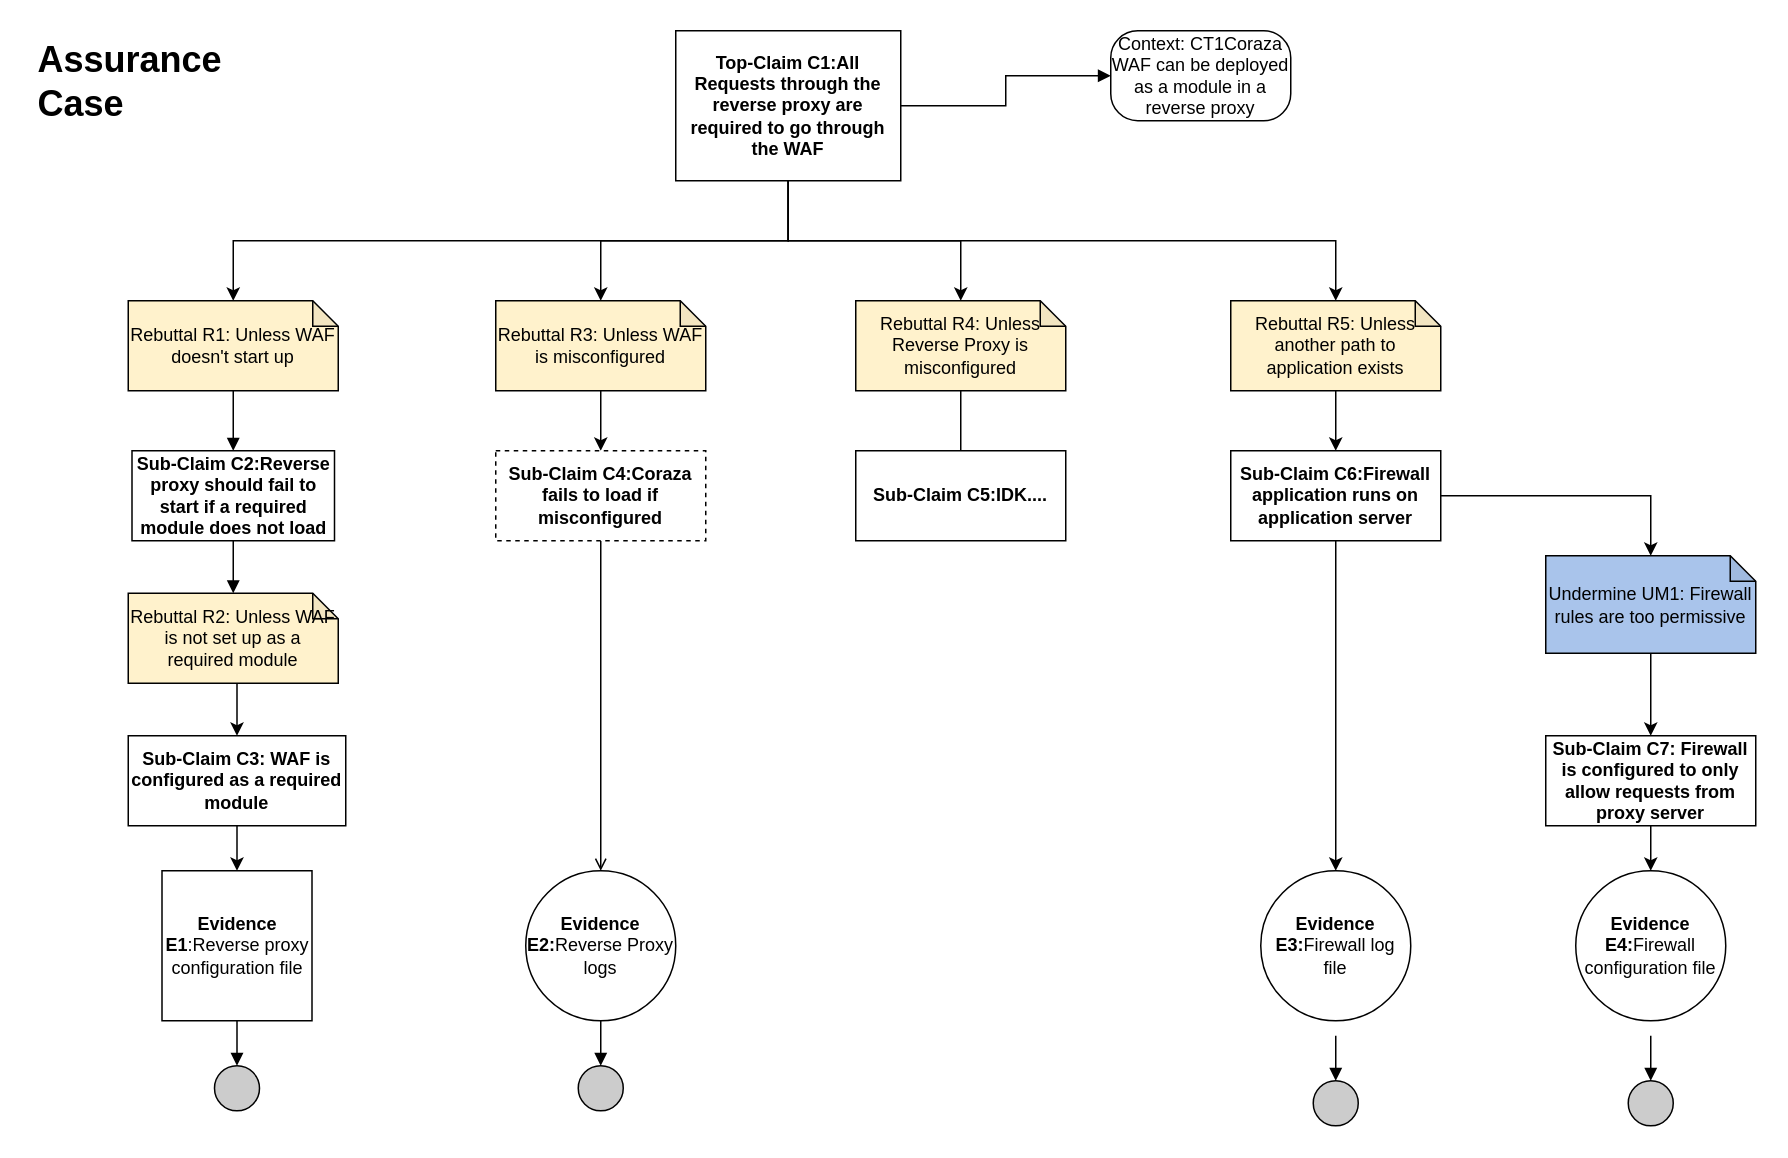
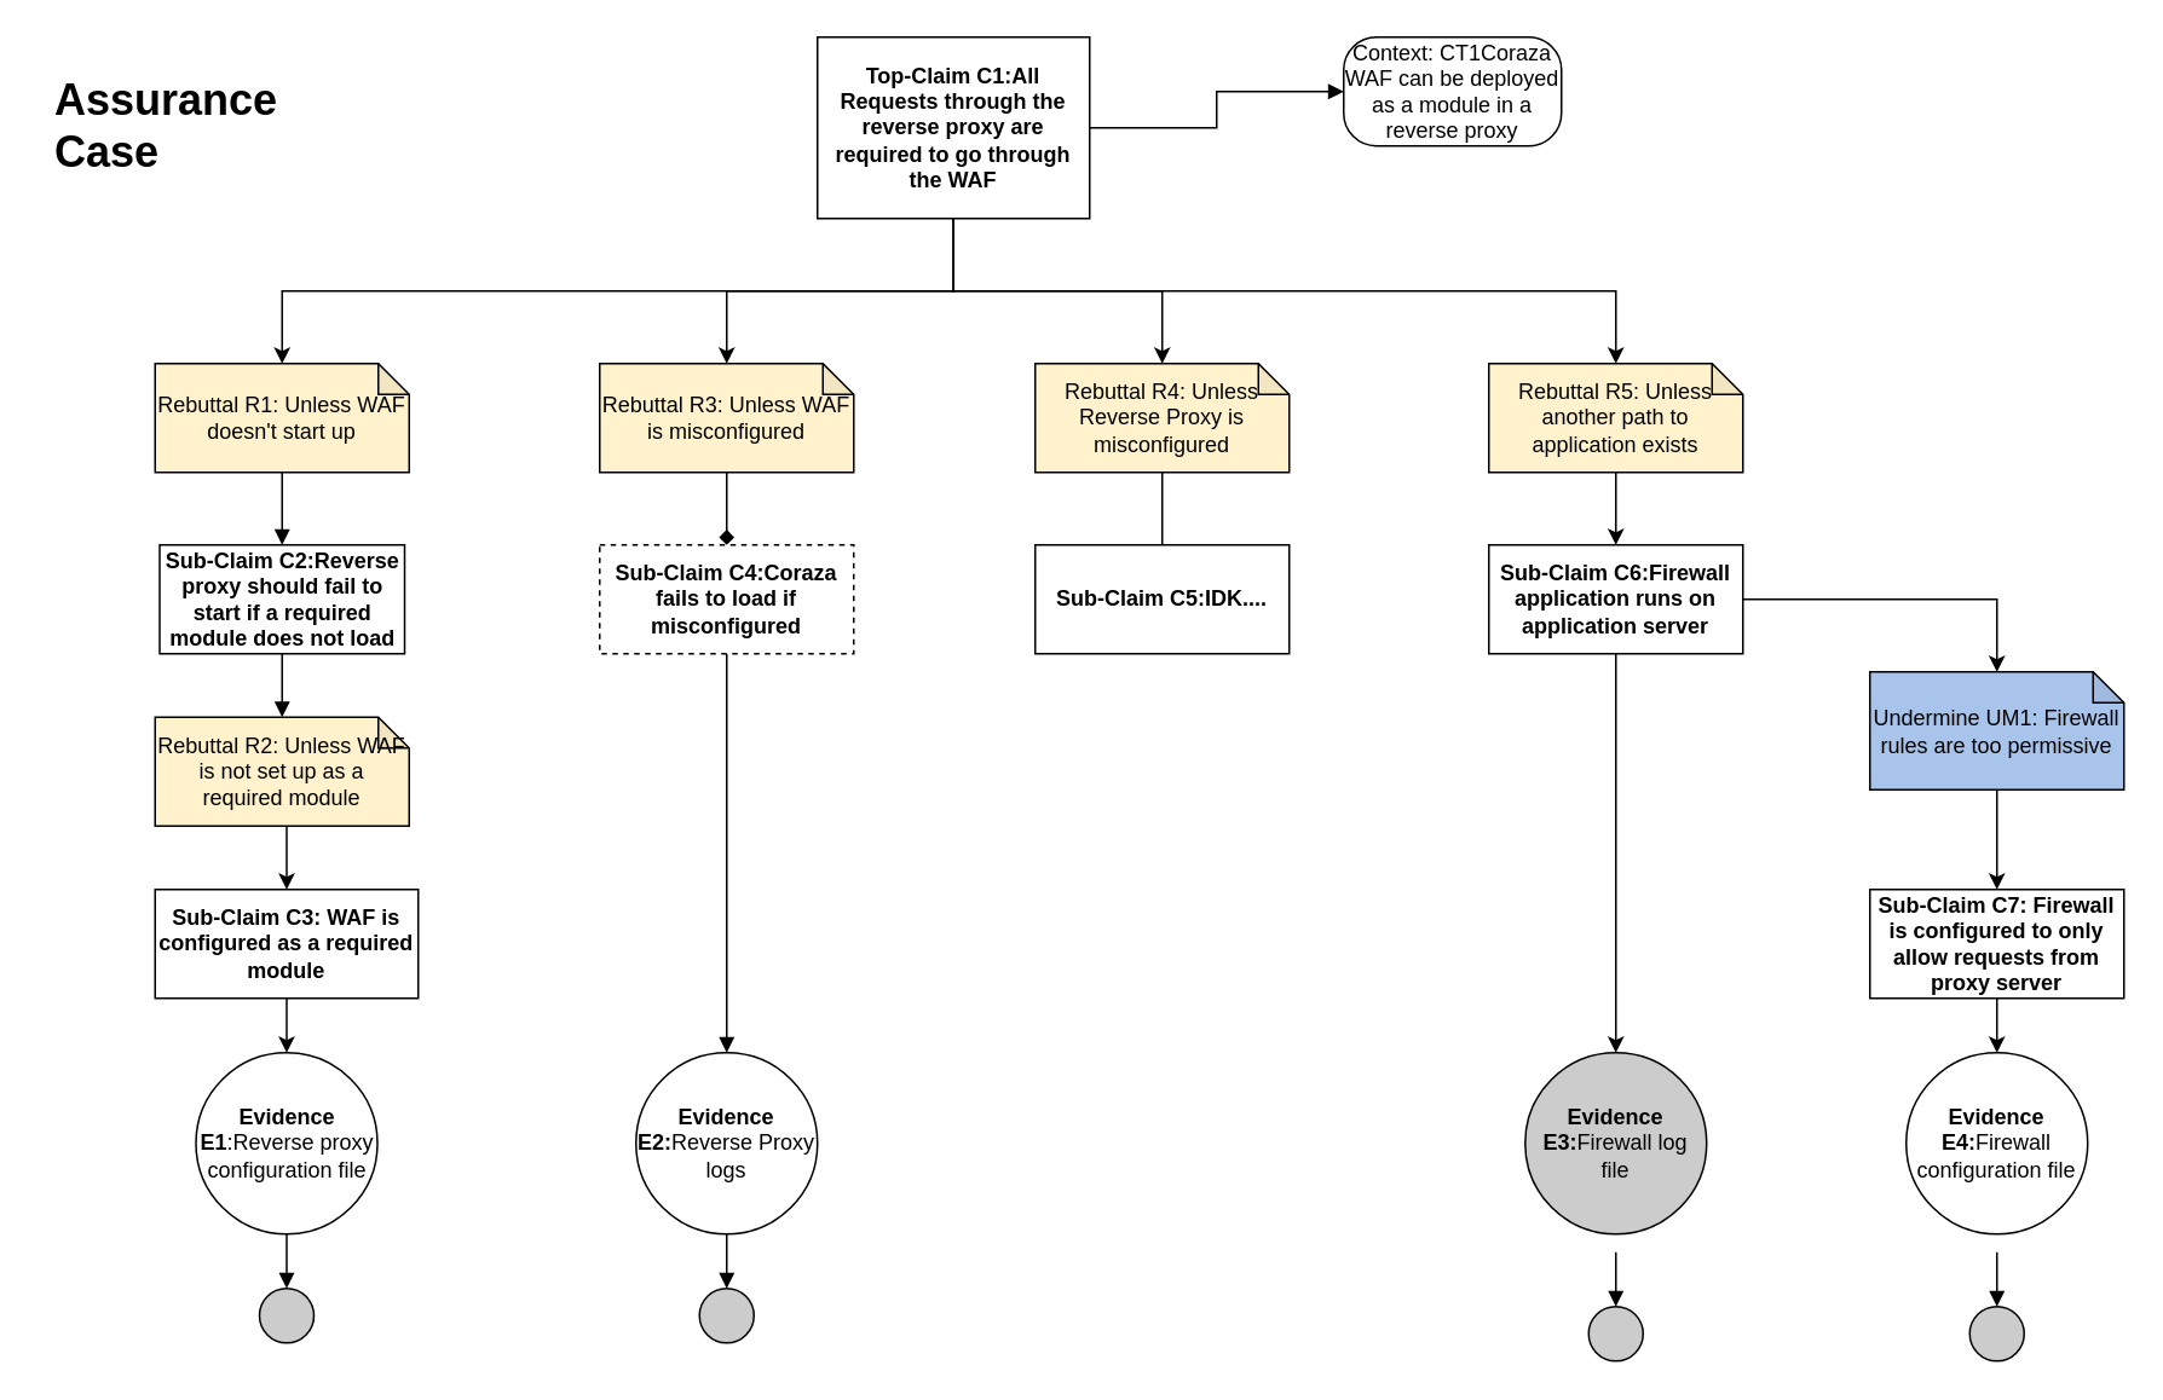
  <mxCell id="0" />
  <mxCell id="1" parent="0" />
- <mxCell id="2" value="&lt;h1&gt;Assurance Case&lt;/h1&gt;" style="text;html=1;strokeColor=none;fillColor=none;spacing=5;spacingTop=-20;whiteSpace=wrap;overflow=hidden;rounded=0;" parent="1" vertex="1"><mxGeometry x="20" y="20" width="190" height="150" as="geometry" /></mxCell>
+ <mxCell id="2" value="&lt;h1&gt;Assurance Case&lt;/h1&gt;" style="text;html=1;strokeColor=none;fillColor=none;spacing=5;spacingTop=-20;whiteSpace=wrap;overflow=hidden;rounded=0;" parent="1" vertex="1"><mxGeometry x="25" y="35" width="190" height="150" as="geometry" /></mxCell>
  <mxCell id="3" style="edgeStyle=orthogonalEdgeStyle;rounded=0;orthogonalLoop=1;jettySize=auto;html=1;exitX=1;exitY=0.5;exitDx=0;exitDy=0;entryX=0;entryY=0.5;entryDx=0;entryDy=0;endArrow=block;endFill=1;" parent="1" source="5" target="6" edge="1"><mxGeometry relative="1" as="geometry" /></mxCell>
  <mxCell id="4" style="edgeStyle=orthogonalEdgeStyle;rounded=0;orthogonalLoop=1;jettySize=auto;html=1;exitX=0.5;exitY=1;exitDx=0;exitDy=0;" edge="1" parent="1" source="5" target="28"><mxGeometry relative="1" as="geometry" /></mxCell>
  <mxCell id="5" value="&lt;b&gt;Top-Claim C1:All Requests through the reverse proxy are required to go through the WAF&lt;/b&gt;" style="rounded=0;whiteSpace=wrap;html=1;" parent="1" vertex="1"><mxGeometry x="450" y="20" width="150" height="100" as="geometry" /></mxCell>
  <mxCell id="6" value="Context: CT1Coraza WAF can be deployed as a module in a reverse proxy" style="rounded=1;whiteSpace=wrap;html=1;arcSize=30;" parent="1" vertex="1"><mxGeometry x="740" y="20" width="120" height="60" as="geometry" /></mxCell>
  <mxCell id="7" style="edgeStyle=orthogonalEdgeStyle;curved=1;rounded=0;orthogonalLoop=1;jettySize=auto;html=1;endArrow=block;endFill=1;" parent="1" source="8" target="10" edge="1"><mxGeometry relative="1" as="geometry" /></mxCell>
  <mxCell id="8" value="Rebuttal R1: Unless WAF doesn't start up" style="shape=note;whiteSpace=wrap;html=1;backgroundOutline=1;darkOpacity=0.05;size=17;fillColor=#FFF2CC;" parent="1" vertex="1"><mxGeometry x="85" y="200" width="140" height="60" as="geometry" /></mxCell>
  <mxCell id="9" style="edgeStyle=orthogonalEdgeStyle;curved=1;rounded=0;orthogonalLoop=1;jettySize=auto;html=1;exitX=0.5;exitY=1;exitDx=0;exitDy=0;entryX=0.5;entryY=0;entryDx=0;entryDy=0;entryPerimeter=0;endArrow=block;endFill=1;" parent="1" source="10" target="12" edge="1"><mxGeometry relative="1" as="geometry" /></mxCell>
  <mxCell id="10" value="&lt;b&gt;Sub-Claim C2:Reverse proxy should fail to start if a required module does not load&lt;/b&gt;" style="rounded=0;whiteSpace=wrap;html=1;" parent="1" vertex="1"><mxGeometry x="87.5" y="300" width="135" height="60" as="geometry" /></mxCell>
  <mxCell id="11" style="edgeStyle=orthogonalEdgeStyle;rounded=0;orthogonalLoop=1;jettySize=auto;html=1;exitX=0.5;exitY=1;exitDx=0;exitDy=0;exitPerimeter=0;entryX=0.5;entryY=0;entryDx=0;entryDy=0;" edge="1" parent="1" source="12" target="26"><mxGeometry relative="1" as="geometry" /></mxCell>
  <mxCell id="12" value="Rebuttal R2: Unless WAF is not set up as a required module" style="shape=note;whiteSpace=wrap;html=1;backgroundOutline=1;darkOpacity=0.05;size=17;fillColor=#FFF2CC;" parent="1" vertex="1"><mxGeometry x="85" y="395" width="140" height="60" as="geometry" /></mxCell>
- <mxCell id="13" style="edgeStyle=orthogonalEdgeStyle;curved=1;rounded=0;orthogonalLoop=1;jettySize=auto;html=1;entryX=0.5;entryY=0;entryDx=0;entryDy=0;endArrow=open;endFill=1;exitX=0.5;exitY=1;exitDx=0;exitDy=0;" parent="1" source="25" target="17" edge="1"><mxGeometry relative="1" as="geometry"><mxPoint x="305" y="540" as="sourcePoint" /></mxGeometry></mxCell>
+ <mxCell id="13" style="edgeStyle=orthogonalEdgeStyle;curved=1;rounded=0;orthogonalLoop=1;jettySize=auto;html=1;entryX=0.5;entryY=0;entryDx=0;entryDy=0;endArrow=block;endFill=1;exitX=0.5;exitY=1;exitDx=0;exitDy=0;" parent="1" source="25" target="17" edge="1"><mxGeometry relative="1" as="geometry"><mxPoint x="305" y="540" as="sourcePoint" /></mxGeometry></mxCell>
  <mxCell id="14" style="edgeStyle=orthogonalEdgeStyle;curved=1;rounded=0;orthogonalLoop=1;jettySize=auto;html=1;entryX=0.5;entryY=0;entryDx=0;entryDy=0;endArrow=block;endFill=1;" parent="1" source="15" target="18" edge="1"><mxGeometry relative="1" as="geometry" /></mxCell>
- <mxCell id="15" value="&lt;b&gt;Evidence E1&lt;/b&gt;:Reverse proxy configuration file" style="whiteSpace=wrap;html=1;aspect=fixed;fillColor=#ffffff;rounded=0;" parent="1" vertex="1"><mxGeometry x="107.5" y="580" width="100" height="100" as="geometry" /></mxCell>
+ <mxCell id="15" value="&lt;b&gt;Evidence E1&lt;/b&gt;:Reverse proxy configuration file" style="ellipse;whiteSpace=wrap;html=1;aspect=fixed;fillColor=#ffffff;rounded=0;" parent="1" vertex="1"><mxGeometry x="107.5" y="580" width="100" height="100" as="geometry" /></mxCell>
  <mxCell id="16" style="edgeStyle=orthogonalEdgeStyle;curved=1;rounded=0;orthogonalLoop=1;jettySize=auto;html=1;entryX=0.5;entryY=0;entryDx=0;entryDy=0;endArrow=block;endFill=1;" parent="1" source="17" target="19" edge="1"><mxGeometry relative="1" as="geometry" /></mxCell>
  <mxCell id="17" value="&lt;b&gt;Evidence E2:&lt;/b&gt;Reverse Proxy logs" style="ellipse;whiteSpace=wrap;html=1;aspect=fixed;fillColor=#ffffff;rounded=0;" parent="1" vertex="1"><mxGeometry x="350" y="580" width="100" height="100" as="geometry" /></mxCell>
  <mxCell id="18" value="" style="ellipse;whiteSpace=wrap;html=1;aspect=fixed;fillColor=#CCCCCC;" parent="1" vertex="1"><mxGeometry x="142.5" y="710" width="30" height="30" as="geometry" /></mxCell>
  <mxCell id="19" value="" style="ellipse;whiteSpace=wrap;html=1;aspect=fixed;fillColor=#CCCCCC;" parent="1" vertex="1"><mxGeometry x="385" y="710" width="30" height="30" as="geometry" /></mxCell>
  <mxCell id="20" value="" style="edgeStyle=orthogonalEdgeStyle;rounded=0;orthogonalLoop=1;jettySize=auto;html=1;" edge="1" parent="1" source="21" target="34"><mxGeometry relative="1" as="geometry" /></mxCell>
  <mxCell id="21" value="Undermine UM1:&amp;nbsp;Firewall rules are too permissive" style="shape=note;whiteSpace=wrap;html=1;backgroundOutline=1;darkOpacity=0.05;size=17;fillColor=#A9C4EB;" parent="1" vertex="1"><mxGeometry x="1030" y="370" width="140" height="65" as="geometry" /></mxCell>
  <mxCell id="22" value="" style="endArrow=classic;html=1;rounded=0;exitX=0.5;exitY=1;exitDx=0;exitDy=0;entryX=0.5;entryY=0;entryDx=0;entryDy=0;" edge="1" parent="1" source="26" target="15"><mxGeometry width="50" height="50" relative="1" as="geometry"><mxPoint x="340" y="310" as="sourcePoint" /><mxPoint x="390" y="260" as="targetPoint" /></mxGeometry></mxCell>
- <mxCell id="23" style="edgeStyle=orthogonalEdgeStyle;rounded=0;orthogonalLoop=1;jettySize=auto;html=1;exitX=0.5;exitY=1;exitDx=0;exitDy=0;exitPerimeter=0;entryX=0.5;entryY=0;entryDx=0;entryDy=0;" edge="1" parent="1" source="24" target="25"><mxGeometry relative="1" as="geometry" /></mxCell>
+ <mxCell id="23" style="edgeStyle=orthogonalEdgeStyle;rounded=0;orthogonalLoop=1;jettySize=auto;html=1;exitX=0.5;exitY=1;exitDx=0;exitDy=0;exitPerimeter=0;entryX=0.5;entryY=0;entryDx=0;entryDy=0;endArrow=diamond;" edge="1" parent="1" source="24" target="25"><mxGeometry relative="1" as="geometry" /></mxCell>
  <mxCell id="24" value="Rebuttal R3: Unless WAF is misconfigured" style="shape=note;whiteSpace=wrap;html=1;backgroundOutline=1;darkOpacity=0.05;size=17;fillColor=#FFF2CC;" vertex="1" parent="1"><mxGeometry x="330" y="200" width="140" height="60" as="geometry" /></mxCell>
  <mxCell id="25" value="&lt;b&gt;Sub-Claim C4:Coraza fails to load if misconfigured&lt;/b&gt;" style="rounded=0;whiteSpace=wrap;html=1;dashed=1;" vertex="1" parent="1"><mxGeometry x="330" y="300" width="140" height="60" as="geometry" /></mxCell>
  <mxCell id="26" value="&lt;b&gt;Sub-Claim C3: WAF is configured as a required module&lt;/b&gt;" style="rounded=0;whiteSpace=wrap;html=1;" vertex="1" parent="1"><mxGeometry x="85" y="490" width="145" height="60" as="geometry" /></mxCell>
  <mxCell id="27" value="" style="edgeStyle=orthogonalEdgeStyle;rounded=0;orthogonalLoop=1;jettySize=auto;html=1;endArrow=none;" edge="1" parent="1" source="28" target="38"><mxGeometry relative="1" as="geometry" /></mxCell>
  <mxCell id="28" value="Rebuttal R4: Unless Reverse Proxy is misconfigured" style="shape=note;whiteSpace=wrap;html=1;backgroundOutline=1;darkOpacity=0.05;size=17;fillColor=#FFF2CC;" vertex="1" parent="1"><mxGeometry x="570" y="200" width="140" height="60" as="geometry" /></mxCell>
  <mxCell id="29" value="" style="edgeStyle=orthogonalEdgeStyle;rounded=0;orthogonalLoop=1;jettySize=auto;html=1;" edge="1" parent="1" source="30" target="32"><mxGeometry relative="1" as="geometry" /></mxCell>
  <mxCell id="30" value="Rebuttal R5: Unless another path to application exists" style="shape=note;whiteSpace=wrap;html=1;backgroundOutline=1;darkOpacity=0.05;size=17;fillColor=#FFF2CC;" vertex="1" parent="1"><mxGeometry x="820" y="200" width="140" height="60" as="geometry" /></mxCell>
  <mxCell id="31" style="edgeStyle=orthogonalEdgeStyle;rounded=0;orthogonalLoop=1;jettySize=auto;html=1;entryX=0.5;entryY=0;entryDx=0;entryDy=0;" edge="1" parent="1" source="32" target="36"><mxGeometry relative="1" as="geometry" /></mxCell>
  <mxCell id="32" value="&lt;b&gt;Sub-Claim C6:Firewall application runs on application server&lt;/b&gt;" style="rounded=0;whiteSpace=wrap;html=1;" vertex="1" parent="1"><mxGeometry x="820" y="300" width="140" height="60" as="geometry" /></mxCell>
  <mxCell id="33" value="" style="edgeStyle=orthogonalEdgeStyle;rounded=0;orthogonalLoop=1;jettySize=auto;html=1;" edge="1" parent="1" source="34" target="35"><mxGeometry relative="1" as="geometry" /></mxCell>
  <mxCell id="34" value="&lt;b&gt;Sub-Claim C7: Firewall is configured to only allow requests from proxy server&lt;/b&gt;" style="rounded=0;whiteSpace=wrap;html=1;" vertex="1" parent="1"><mxGeometry x="1030" y="490" width="140" height="60" as="geometry" /></mxCell>
  <mxCell id="35" value="&lt;b&gt;Evidence E4:&lt;/b&gt;Firewall configuration file" style="ellipse;whiteSpace=wrap;html=1;aspect=fixed;fillColor=#ffffff;rounded=0;" vertex="1" parent="1"><mxGeometry x="1050" y="580" width="100" height="100" as="geometry" /></mxCell>
- <mxCell id="36" value="&lt;b&gt;Evidence E3:&lt;/b&gt;Firewall log file" style="ellipse;whiteSpace=wrap;html=1;aspect=fixed;fillColor=#ffffff;rounded=0;" vertex="1" parent="1"><mxGeometry x="840" y="580" width="100" height="100" as="geometry" /></mxCell>
+ <mxCell id="36" value="&lt;b&gt;Evidence E3:&lt;/b&gt;Firewall log file" style="ellipse;whiteSpace=wrap;html=1;aspect=fixed;fillColor=#cccccc;rounded=0;" vertex="1" parent="1"><mxGeometry x="840" y="580" width="100" height="100" as="geometry" /></mxCell>
  <mxCell id="37" style="edgeStyle=orthogonalEdgeStyle;rounded=0;orthogonalLoop=1;jettySize=auto;html=1;entryX=0.5;entryY=0;entryDx=0;entryDy=0;entryPerimeter=0;" edge="1" parent="1" source="32" target="21"><mxGeometry relative="1" as="geometry" /></mxCell>
  <mxCell id="38" value="&lt;b&gt;Sub-Claim C5:IDK....&lt;/b&gt;" style="rounded=0;whiteSpace=wrap;html=1;" vertex="1" parent="1"><mxGeometry x="570" y="300" width="140" height="60" as="geometry" /></mxCell>
  <mxCell id="39" style="edgeStyle=orthogonalEdgeStyle;rounded=0;orthogonalLoop=1;jettySize=auto;html=1;exitX=0.5;exitY=1;exitDx=0;exitDy=0;entryX=0.5;entryY=0;entryDx=0;entryDy=0;entryPerimeter=0;" edge="1" parent="1" source="5" target="24"><mxGeometry relative="1" as="geometry" /></mxCell>
  <mxCell id="40" style="edgeStyle=orthogonalEdgeStyle;rounded=0;orthogonalLoop=1;jettySize=auto;html=1;exitX=0.5;exitY=1;exitDx=0;exitDy=0;entryX=0.5;entryY=0;entryDx=0;entryDy=0;entryPerimeter=0;" edge="1" parent="1" source="5" target="30"><mxGeometry relative="1" as="geometry" /></mxCell>
  <mxCell id="41" style="edgeStyle=orthogonalEdgeStyle;rounded=0;orthogonalLoop=1;jettySize=auto;html=1;exitX=0.5;exitY=1;exitDx=0;exitDy=0;entryX=0.5;entryY=0;entryDx=0;entryDy=0;entryPerimeter=0;" edge="1" parent="1" source="5" target="8"><mxGeometry relative="1" as="geometry" /></mxCell>
  <mxCell id="42" style="edgeStyle=orthogonalEdgeStyle;curved=1;rounded=0;orthogonalLoop=1;jettySize=auto;html=1;entryX=0.5;entryY=0;entryDx=0;entryDy=0;endArrow=block;endFill=1;" edge="1" parent="1" target="43"><mxGeometry relative="1" as="geometry"><mxPoint x="890" y="690" as="sourcePoint" /></mxGeometry></mxCell>
  <mxCell id="43" value="" style="ellipse;whiteSpace=wrap;html=1;aspect=fixed;fillColor=#CCCCCC;" vertex="1" parent="1"><mxGeometry x="875" y="720" width="30" height="30" as="geometry" /></mxCell>
  <mxCell id="44" style="edgeStyle=orthogonalEdgeStyle;curved=1;rounded=0;orthogonalLoop=1;jettySize=auto;html=1;entryX=0.5;entryY=0;entryDx=0;entryDy=0;endArrow=block;endFill=1;" edge="1" parent="1" target="45"><mxGeometry relative="1" as="geometry"><mxPoint x="1100" y="690" as="sourcePoint" /></mxGeometry></mxCell>
  <mxCell id="45" value="" style="ellipse;whiteSpace=wrap;html=1;aspect=fixed;fillColor=#CCCCCC;" vertex="1" parent="1"><mxGeometry x="1085" y="720" width="30" height="30" as="geometry" /></mxCell>
